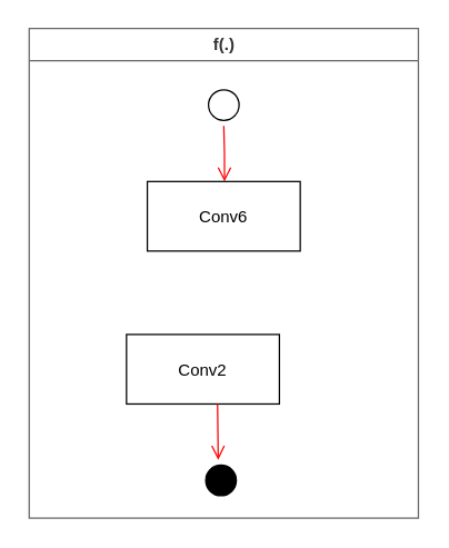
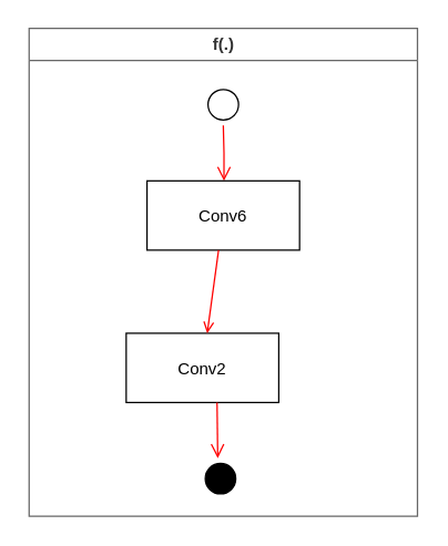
  <mxCell id="0" />
  <mxCell id="1" parent="0" />
  <mxCell id="2" value="f(.)" style="swimlane;whiteSpace=wrap;fillColor=#FFFFFF;fontColor=#333333;strokeColor=#666666;" parent="1" vertex="1"><mxGeometry x="20.5" y="20" width="280" height="352" as="geometry" /></mxCell>
  <mxCell id="3" value="" style="ellipse;shape=startState;" parent="2" vertex="1"><mxGeometry x="125" y="40" width="30" height="30" as="geometry" /></mxCell>
  <mxCell id="4" value="" style="edgeStyle=elbowEdgeStyle;elbow=horizontal;verticalAlign=bottom;endArrow=open;endSize=8;strokeColor=#FF0000;endFill=1;rounded=0" parent="2" source="3" target="5" edge="1"><mxGeometry x="100" y="40" as="geometry"><mxPoint x="115" y="110" as="targetPoint" /></mxGeometry></mxCell>
  <mxCell id="5" value="Conv6" style="" parent="2" vertex="1"><mxGeometry x="85" y="110" width="110" height="50" as="geometry" /></mxCell>
  <mxCell id="6" value="Conv2" style="" parent="2" vertex="1"><mxGeometry x="70" y="220" width="110" height="50" as="geometry" /></mxCell>
+ <mxCell id="7" value="" style="endArrow=open;strokeColor=#FF0000;endFill=1;rounded=0" parent="2" source="5" target="6" edge="1"><mxGeometry relative="1" as="geometry" /></mxCell>
  <mxCell id="8" value="" style="ellipse;shape=startState;fillColor=#000000;" vertex="1" parent="2"><mxGeometry x="123" y="310" width="30" height="30" as="geometry" /></mxCell>
  <mxCell id="9" value="" style="edgeStyle=elbowEdgeStyle;elbow=horizontal;verticalAlign=bottom;endArrow=open;endSize=8;strokeColor=#FF0000;endFill=1;rounded=0" edge="1" parent="2" target="8"><mxGeometry x="-64.5" y="-88" as="geometry"><mxPoint x="135.5" y="310" as="targetPoint" /><mxPoint x="135.5" y="270" as="sourcePoint" /><Array as="points"><mxPoint x="136" y="292" /></Array></mxGeometry></mxCell>
